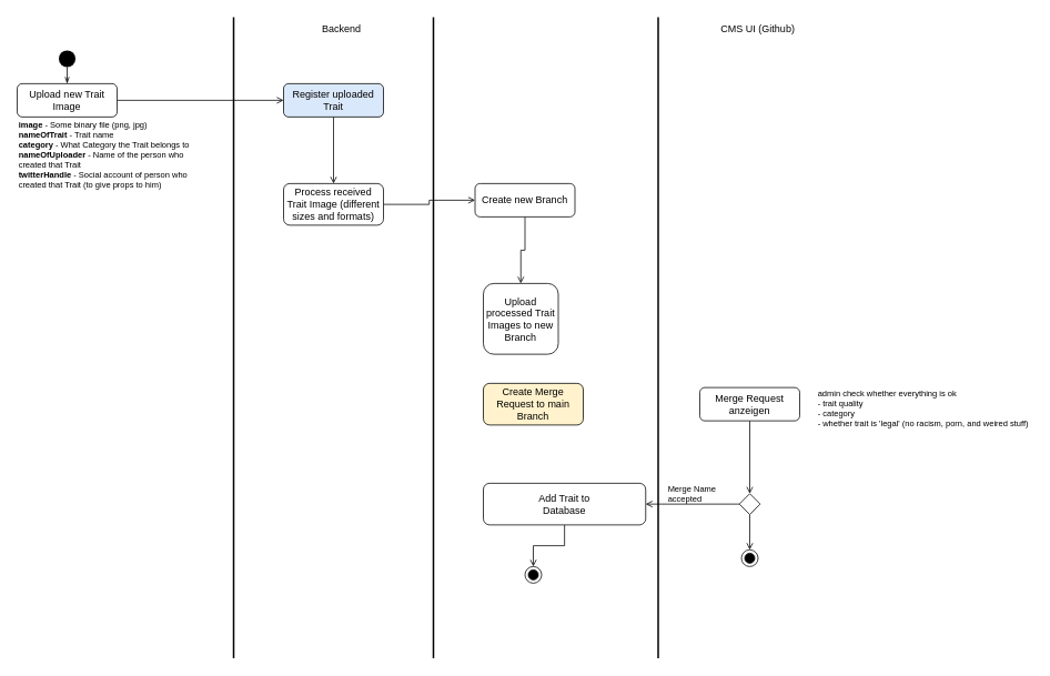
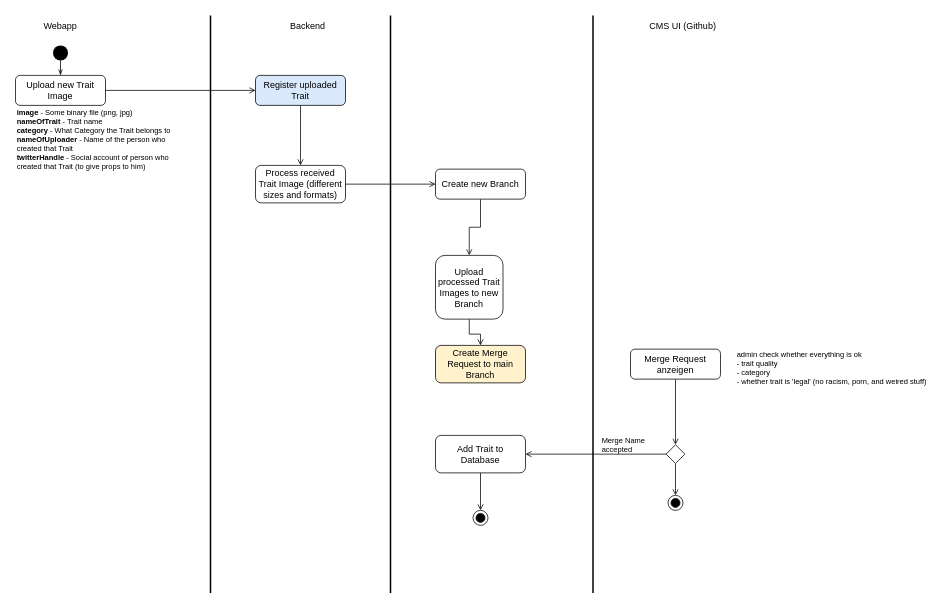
  <mxCell id="0" />
  <mxCell id="1" parent="0" />
  <mxCell id="2" style="edgeStyle=orthogonalEdgeStyle;rounded=0;orthogonalLoop=1;jettySize=auto;html=1;exitX=1;exitY=0.5;exitDx=0;exitDy=0;entryX=0;entryY=0.5;entryDx=0;entryDy=0;fontSize=10;startArrow=none;startFill=0;endArrow=open;endFill=0;" parent="1" source="3" target="10" edge="1"><mxGeometry relative="1" as="geometry" /></mxCell>
  <mxCell id="3" value="Upload new Trait&lt;br&gt;Image" style="rounded=1;whiteSpace=wrap;html=1;fontSize=12;glass=0;strokeWidth=1;shadow=0;" parent="1" vertex="1"><mxGeometry x="20" y="100" width="120" height="40" as="geometry" /></mxCell>
+ <mxCell id="4" value="Webapp" style="text;html=1;strokeColor=none;fillColor=none;align=center;verticalAlign=middle;whiteSpace=wrap;rounded=0;" parent="1" vertex="1"><mxGeometry x="40" y="20" width="80" height="30" as="geometry" /></mxCell>
  <mxCell id="5" value="Backend" style="text;html=1;strokeColor=none;fillColor=none;align=center;verticalAlign=middle;whiteSpace=wrap;rounded=0;" parent="1" vertex="1"><mxGeometry x="370" y="20" width="80" height="30" as="geometry" /></mxCell>
  <mxCell id="6" value="CMS UI (Github)" style="text;html=1;strokeColor=none;fillColor=none;align=center;verticalAlign=middle;whiteSpace=wrap;rounded=0;" parent="1" vertex="1"><mxGeometry x="850" y="20" width="120" height="30" as="geometry" /></mxCell>
  <mxCell id="7" value="" style="ellipse;fillColor=#000000;strokeColor=none;" parent="1" vertex="1"><mxGeometry x="70" y="60" width="20" height="20" as="geometry" /></mxCell>
  <mxCell id="8" value="" style="endArrow=none;html=1;rounded=0;entryX=0.5;entryY=1;entryDx=0;entryDy=0;exitX=0.5;exitY=0;exitDx=0;exitDy=0;endFill=0;startArrow=openThin;startFill=0;" parent="1" source="3" target="7" edge="1"><mxGeometry width="50" height="50" relative="1" as="geometry"><mxPoint x="20" y="300" as="sourcePoint" /><mxPoint x="70" y="250" as="targetPoint" /></mxGeometry></mxCell>
  <mxCell id="9" style="edgeStyle=orthogonalEdgeStyle;rounded=0;orthogonalLoop=1;jettySize=auto;html=1;entryX=0.5;entryY=0;entryDx=0;entryDy=0;fontSize=10;startArrow=none;startFill=0;endArrow=open;endFill=0;" parent="1" source="10" target="14" edge="1"><mxGeometry relative="1" as="geometry" /></mxCell>
  <mxCell id="10" value="Register uploaded Trait" style="rounded=1;whiteSpace=wrap;html=1;fontSize=12;glass=0;strokeWidth=1;shadow=0;fillColor=#dae8fc;" parent="1" vertex="1"><mxGeometry x="340" y="100" width="120" height="40" as="geometry" /></mxCell>
  <mxCell id="11" style="edgeStyle=orthogonalEdgeStyle;rounded=0;orthogonalLoop=1;jettySize=auto;html=1;fontSize=10;startArrow=none;startFill=0;endArrow=open;endFill=0;" parent="1" source="12" target="20" edge="1"><mxGeometry relative="1" as="geometry" /></mxCell>
- <mxCell id="12" value="Create new Branch" style="rounded=1;whiteSpace=wrap;html=1;fontSize=12;glass=0;strokeWidth=1;shadow=0;" parent="1" vertex="1"><mxGeometry x="570" y="220" width="120" height="40" as="geometry" /></mxCell>
+ <mxCell id="12" value="Create new Branch" style="rounded=1;whiteSpace=wrap;html=1;fontSize=12;glass=0;strokeWidth=1;shadow=0;" parent="1" vertex="1"><mxGeometry x="580" y="225" width="120" height="40" as="geometry" /></mxCell>
  <mxCell id="13" style="edgeStyle=orthogonalEdgeStyle;rounded=0;orthogonalLoop=1;jettySize=auto;html=1;entryX=0;entryY=0.5;entryDx=0;entryDy=0;fontSize=10;startArrow=none;startFill=0;endArrow=open;endFill=0;" parent="1" source="14" target="12" edge="1"><mxGeometry relative="1" as="geometry" /></mxCell>
  <mxCell id="14" value="Process received Trait Image (different sizes and formats)" style="rounded=1;whiteSpace=wrap;html=1;fontSize=12;glass=0;strokeWidth=1;shadow=0;" parent="1" vertex="1"><mxGeometry x="340" y="220" width="120" height="50" as="geometry" /></mxCell>
  <mxCell id="15" value="&lt;b style=&quot;font-size: 10px;&quot;&gt;image &lt;/b&gt;- Some binary file (png, jpg)&lt;br style=&quot;font-size: 10px;&quot;&gt;&lt;b style=&quot;font-size: 10px;&quot;&gt;nameOfTrait &lt;/b&gt;- Trait name&lt;br&gt;&lt;b&gt;category &lt;/b&gt;- What Category the Trait belongs to&lt;br style=&quot;font-size: 10px;&quot;&gt;&lt;b style=&quot;font-size: 10px;&quot;&gt;nameOfUploader &lt;/b&gt;- Name of the person who created that Trait&lt;br style=&quot;font-size: 10px;&quot;&gt;&lt;b style=&quot;font-size: 10px;&quot;&gt;twitterHandle &lt;/b&gt;- Social account of person who created that Trait (to give props to him)" style="text;html=1;strokeColor=none;fillColor=none;align=left;verticalAlign=middle;whiteSpace=wrap;rounded=0;fontSize=10;" parent="1" vertex="1"><mxGeometry x="20" y="140" width="210" height="90" as="geometry" /></mxCell>
  <mxCell id="16" style="edgeStyle=orthogonalEdgeStyle;rounded=0;orthogonalLoop=1;jettySize=auto;html=1;entryX=0.5;entryY=0;entryDx=0;entryDy=0;fontSize=10;startArrow=none;startFill=0;endArrow=open;endFill=0;" parent="1" source="17" target="24" edge="1"><mxGeometry relative="1" as="geometry" /></mxCell>
  <mxCell id="17" value="Merge Request anzeigen" style="rounded=1;whiteSpace=wrap;html=1;fontSize=12;glass=0;strokeWidth=1;shadow=0;" parent="1" vertex="1"><mxGeometry x="840" y="465" width="120" height="40" as="geometry" /></mxCell>
  <mxCell id="18" value="Merge Name accepted" style="text;html=1;strokeColor=none;fillColor=none;align=left;verticalAlign=middle;whiteSpace=wrap;rounded=0;fontSize=10;" parent="1" vertex="1"><mxGeometry x="800" y="582" width="77.5" height="20" as="geometry" /></mxCell>
+ <mxCell id="19" style="edgeStyle=orthogonalEdgeStyle;rounded=0;orthogonalLoop=1;jettySize=auto;html=1;fontSize=10;startArrow=none;startFill=0;endArrow=open;endFill=0;" parent="1" source="20" target="21" edge="1"><mxGeometry relative="1" as="geometry" /></mxCell>
  <mxCell id="20" value="Upload processed Trait Images to new Branch" style="rounded=1;whiteSpace=wrap;html=1;fontSize=12;glass=0;strokeWidth=1;shadow=0;" parent="1" vertex="1"><mxGeometry x="580" y="340" width="90" height="85" as="geometry" /></mxCell>
  <mxCell id="21" value="Create Merge Request to main Branch" style="rounded=1;whiteSpace=wrap;html=1;fontSize=12;glass=0;strokeWidth=1;shadow=0;fillColor=#fff2cc;" parent="1" vertex="1"><mxGeometry x="580" y="460" width="120" height="50" as="geometry" /></mxCell>
  <mxCell id="22" style="edgeStyle=orthogonalEdgeStyle;rounded=0;orthogonalLoop=1;jettySize=auto;html=1;entryX=1;entryY=0.5;entryDx=0;entryDy=0;fontSize=10;startArrow=none;startFill=0;endArrow=open;endFill=0;" parent="1" source="24" target="26" edge="1"><mxGeometry relative="1" as="geometry" /></mxCell>
  <mxCell id="23" style="edgeStyle=orthogonalEdgeStyle;rounded=0;orthogonalLoop=1;jettySize=auto;html=1;entryX=0.5;entryY=0;entryDx=0;entryDy=0;fontSize=10;startArrow=none;startFill=0;endArrow=open;endFill=0;" parent="1" source="24" target="27" edge="1"><mxGeometry relative="1" as="geometry" /></mxCell>
  <mxCell id="24" value="" style="rhombus;whiteSpace=wrap;html=1;fontSize=10;" parent="1" vertex="1"><mxGeometry x="887.5" y="592.5" width="25" height="25" as="geometry" /></mxCell>
  <mxCell id="25" style="edgeStyle=orthogonalEdgeStyle;rounded=0;orthogonalLoop=1;jettySize=auto;html=1;entryX=0.5;entryY=0;entryDx=0;entryDy=0;strokeWidth=1;fontSize=10;startArrow=none;startFill=0;endArrow=open;endFill=0;" edge="1" parent="1" source="26" target="31"><mxGeometry relative="1" as="geometry" /></mxCell>
- <mxCell id="26" value="Add Trait to&lt;br&gt;Database" style="rounded=1;whiteSpace=wrap;html=1;fontSize=12;glass=0;strokeWidth=1;shadow=0;" parent="1" vertex="1"><mxGeometry x="580" y="580" width="195" height="50" as="geometry" /></mxCell>
+ <mxCell id="26" value="Add Trait to&lt;br&gt;Database" style="rounded=1;whiteSpace=wrap;html=1;fontSize=12;glass=0;strokeWidth=1;shadow=0;" parent="1" vertex="1"><mxGeometry x="580" y="580" width="120" height="50" as="geometry" /></mxCell>
  <mxCell id="27" value="" style="ellipse;html=1;shape=endState;fillColor=strokeColor;fontSize=10;" parent="1" vertex="1"><mxGeometry x="890" y="660" width="20" height="20" as="geometry" /></mxCell>
  <mxCell id="28" value="" style="endArrow=none;html=1;rounded=0;fontSize=10;strokeWidth=2;" edge="1" parent="1"><mxGeometry width="50" height="50" relative="1" as="geometry"><mxPoint x="280" y="790" as="sourcePoint" /><mxPoint x="280" y="20" as="targetPoint" /></mxGeometry></mxCell>
  <mxCell id="29" value="" style="endArrow=none;html=1;rounded=0;fontSize=10;strokeWidth=2;" edge="1" parent="1"><mxGeometry width="50" height="50" relative="1" as="geometry"><mxPoint x="520" y="790" as="sourcePoint" /><mxPoint x="520" y="20" as="targetPoint" /></mxGeometry></mxCell>
  <mxCell id="30" value="" style="endArrow=none;html=1;rounded=0;fontSize=10;strokeWidth=2;" edge="1" parent="1"><mxGeometry width="50" height="50" relative="1" as="geometry"><mxPoint x="790" y="790" as="sourcePoint" /><mxPoint x="790" y="20" as="targetPoint" /></mxGeometry></mxCell>
  <mxCell id="31" value="" style="ellipse;html=1;shape=endState;fillColor=strokeColor;fontSize=10;" vertex="1" parent="1"><mxGeometry x="630" y="680" width="20" height="20" as="geometry" /></mxCell>
  <mxCell id="32" value="admin check whether everything is ok&lt;br&gt;- trait quality&lt;br&gt;- category&lt;br&gt;- whether trait is 'legal' (no racism, porn, and weired stuff)" style="text;html=1;strokeColor=none;fillColor=none;align=left;verticalAlign=middle;whiteSpace=wrap;rounded=0;fontSize=10;" vertex="1" parent="1"><mxGeometry x="980" y="465" width="259" height="50" as="geometry" /></mxCell>
